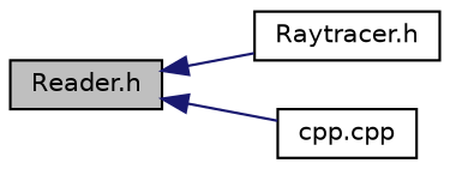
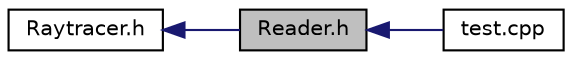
  digraph {
    rankdir=LR
    node [color=black fillcolor=white fontname=Helvetica fontsize=10 shape=record style=filled]
    edge [color=midnightblue dir=back fontname=Helvetica fontsize=10 labelfontname=Helvetica labelfontsize=10 style=solid]
    n1 [fillcolor=grey75 fontcolor=black height=0.2 label="Reader.h" width=0.4]
    n2 [height=0.2 label="Raytracer.h" width=0.4]
-   n3 [height=0.2 label="cpp.cpp" width=0.4]
-   n1 -> n2
+   n3 [height=0.2 label="test.cpp" width=0.4]
+   n2 -> n1
    n1 -> n3
  }
